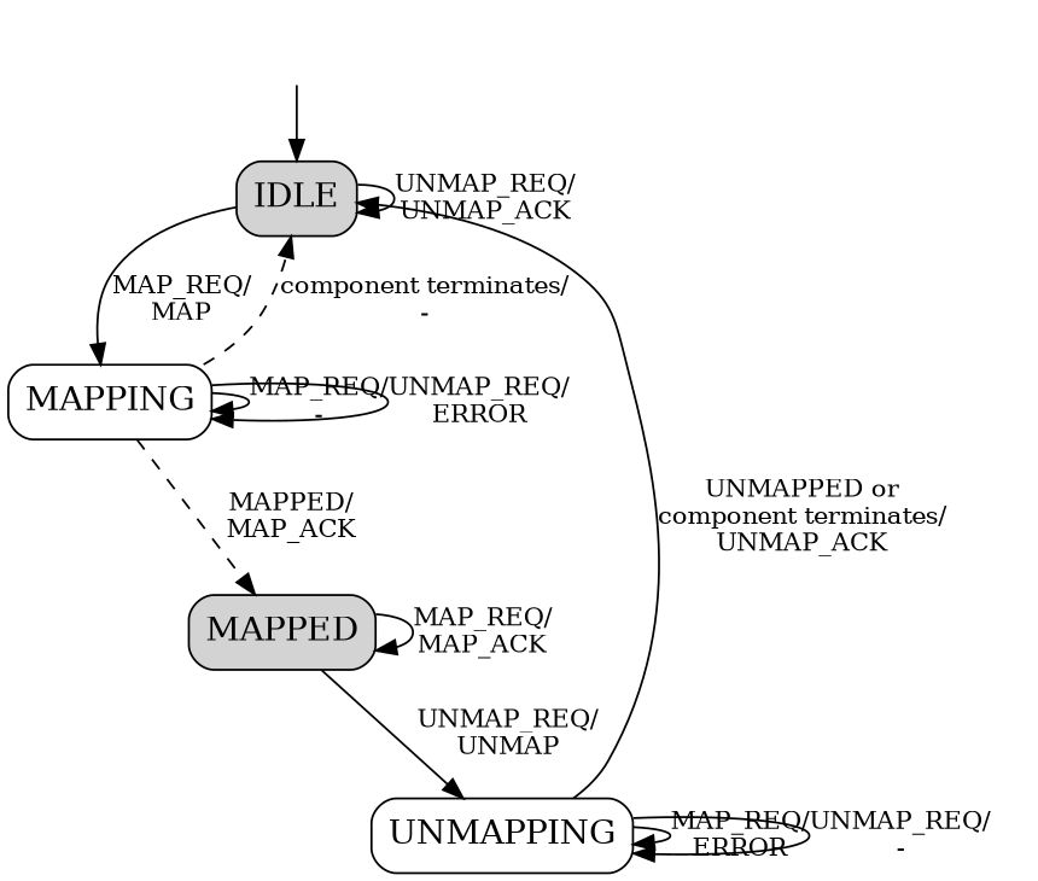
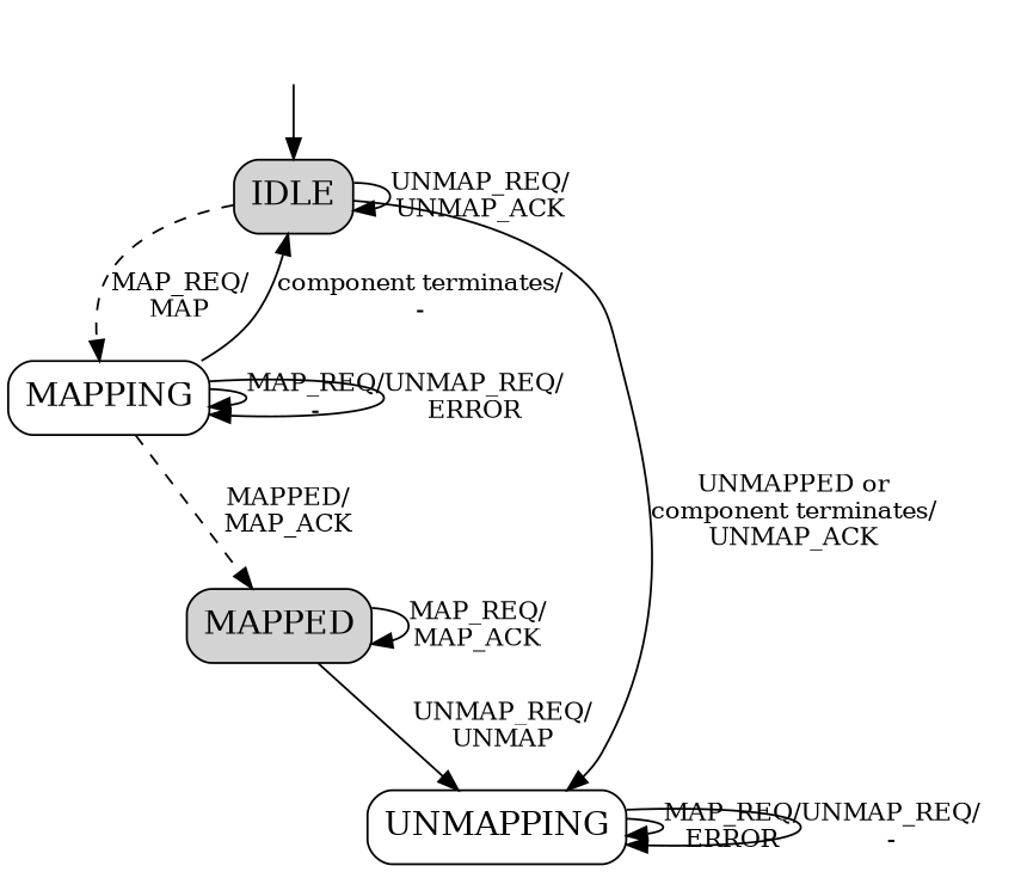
  digraph {
    node [fontsize=16 style="filled,rounded" shape=box]
    edge [fontsize=12]
    START [style=invis shape=""]
    IDLE
    MAPPING [style=rounded]
    MAPPED
    UNMAPPING [style=rounded]
    START -> IDLE [arrowtail=odot]
    IDLE -> IDLE [label="UNMAP_REQ/\nUNMAP_ACK"]
-   IDLE -> MAPPING [label="MAP_REQ/\nMAP"]
-   MAPPING -> IDLE [label="component terminates/\n-" style=dashed]
+   IDLE -> MAPPING [label="MAP_REQ/\nMAP" style=dashed]
+   MAPPING -> IDLE [label="component terminates/\n-" style=solid]
    MAPPING -> MAPPING [label="MAP_REQ/\n-"]
    MAPPING -> MAPPING [label="UNMAP_REQ/\nERROR"]
    MAPPING -> MAPPED [label="MAPPED/\nMAP_ACK" style=dashed]
    MAPPED -> MAPPED [label="MAP_REQ/\nMAP_ACK"]
    MAPPED -> UNMAPPING [label="UNMAP_REQ/\nUNMAP"]
-   UNMAPPING -> IDLE [label="UNMAPPED or\ncomponent terminates/\nUNMAP_ACK"]
+   IDLE -> UNMAPPING [label="UNMAPPED or\ncomponent terminates/\nUNMAP_ACK"]
    UNMAPPING -> UNMAPPING [label="MAP_REQ/\nERROR"]
    UNMAPPING -> UNMAPPING [label="UNMAP_REQ/\n-"]
  }
